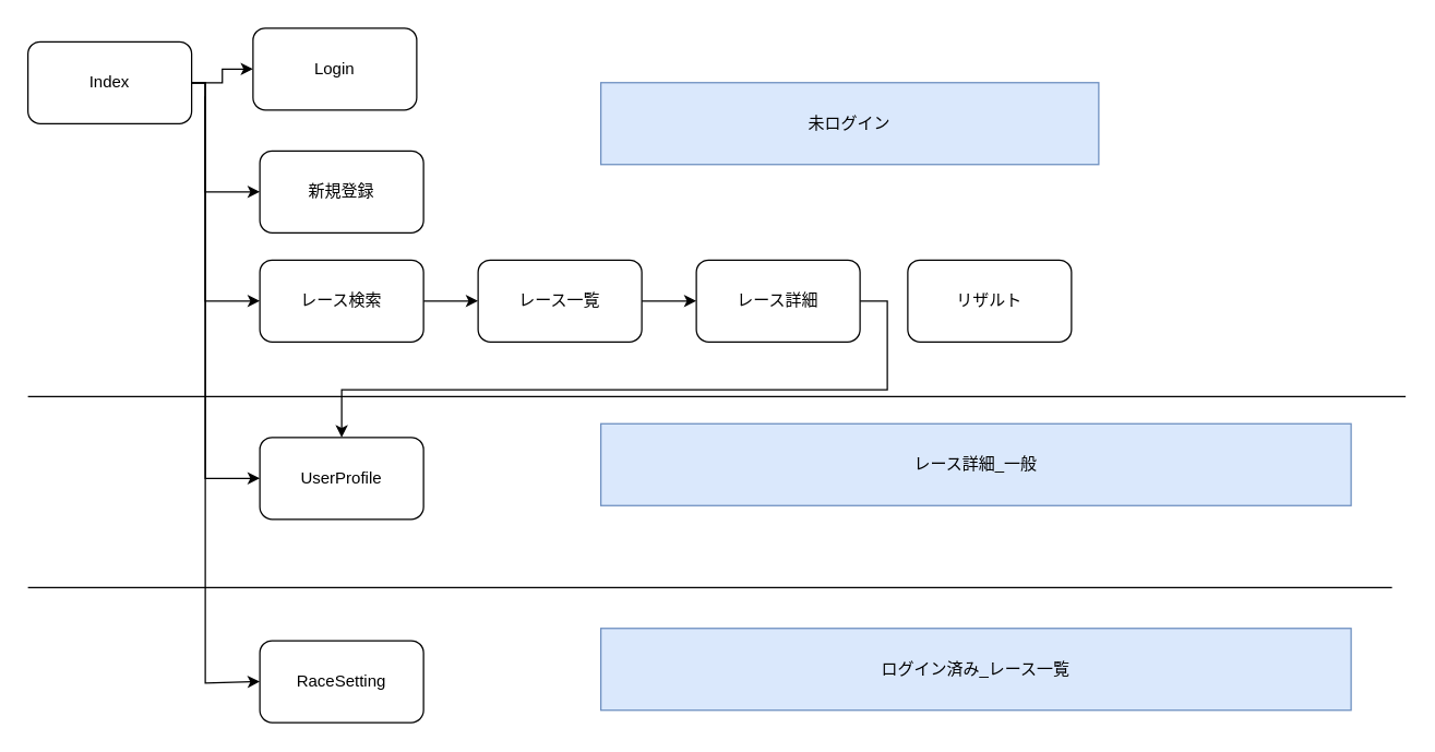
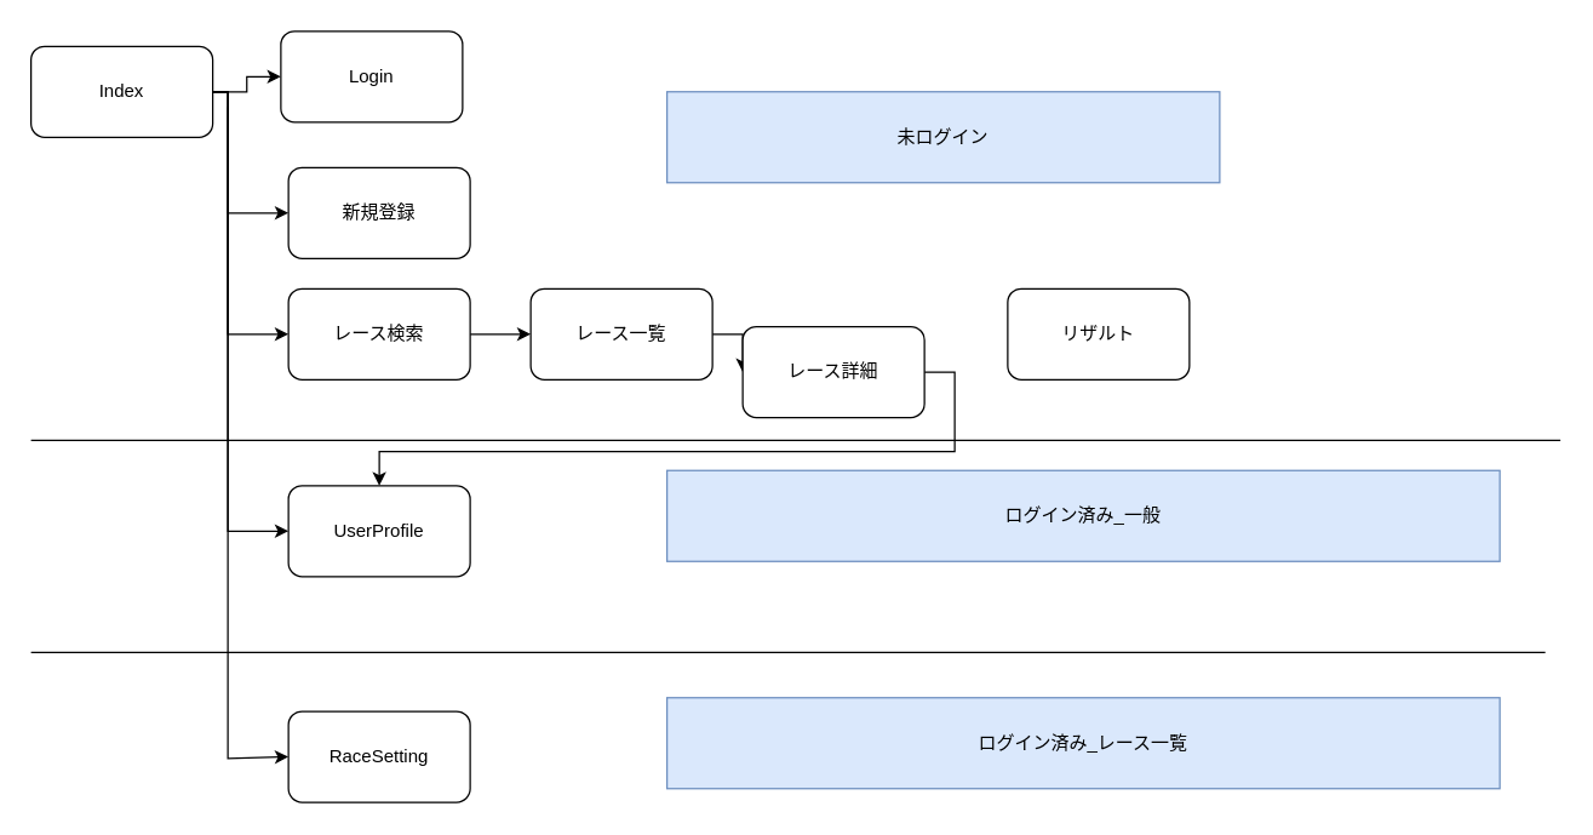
  <mxCell id="0" />
  <mxCell id="1" parent="0" />
  <mxCell id="2" style="edgeStyle=orthogonalEdgeStyle;rounded=0;orthogonalLoop=1;jettySize=auto;html=1;exitX=1;exitY=0.5;exitDx=0;exitDy=0;entryX=0;entryY=0.5;entryDx=0;entryDy=0;" edge="1" parent="1" source="3" target="7"><mxGeometry relative="1" as="geometry" /></mxCell>
  <mxCell id="3" value="Index" style="rounded=1;whiteSpace=wrap;html=1;" vertex="1" parent="1"><mxGeometry x="20" y="30" width="120" height="60" as="geometry" /></mxCell>
  <mxCell id="4" value="RaceSetting" style="rounded=1;whiteSpace=wrap;html=1;" vertex="1" parent="1"><mxGeometry x="190" y="469" width="120" height="60" as="geometry" /></mxCell>
  <mxCell id="5" value="新規登録" style="rounded=1;whiteSpace=wrap;html=1;" vertex="1" parent="1"><mxGeometry x="190" y="110" width="120" height="60" as="geometry" /></mxCell>
  <mxCell id="6" value="UserProfile" style="rounded=1;whiteSpace=wrap;html=1;" vertex="1" parent="1"><mxGeometry x="190" y="320" width="120" height="60" as="geometry" /></mxCell>
  <mxCell id="7" value="Login" style="rounded=1;whiteSpace=wrap;html=1;" vertex="1" parent="1"><mxGeometry x="185" y="20" width="120" height="60" as="geometry" /></mxCell>
  <mxCell id="8" value="" style="endArrow=none;html=1;" edge="1" parent="1"><mxGeometry width="50" height="50" relative="1" as="geometry"><mxPoint x="20" y="290" as="sourcePoint" /><mxPoint x="1030" y="290" as="targetPoint" /></mxGeometry></mxCell>
  <mxCell id="9" style="edgeStyle=orthogonalEdgeStyle;rounded=0;orthogonalLoop=1;jettySize=auto;html=1;exitX=1;exitY=0.5;exitDx=0;exitDy=0;entryX=0;entryY=0.5;entryDx=0;entryDy=0;" edge="1" parent="1" source="3" target="5"><mxGeometry relative="1" as="geometry"><mxPoint x="150" y="70" as="sourcePoint" /><mxPoint x="200" y="70" as="targetPoint" /><Array as="points"><mxPoint x="150" y="60" /><mxPoint x="150" y="140" /></Array></mxGeometry></mxCell>
  <mxCell id="10" value="未ログイン" style="rounded=0;whiteSpace=wrap;html=1;fillColor=#dae8fc;strokeColor=#6c8ebf;" vertex="1" parent="1"><mxGeometry x="440" y="60" width="365" height="60" as="geometry" /></mxCell>
- <mxCell id="11" value="レース詳細_一般" style="rounded=0;whiteSpace=wrap;html=1;fillColor=#dae8fc;strokeColor=#6c8ebf;" vertex="1" parent="1"><mxGeometry x="440" y="310" width="550" height="60" as="geometry" /></mxCell>
+ <mxCell id="11" value="ログイン済み_一般" style="rounded=0;whiteSpace=wrap;html=1;fillColor=#dae8fc;strokeColor=#6c8ebf;" vertex="1" parent="1"><mxGeometry x="440" y="310" width="550" height="60" as="geometry" /></mxCell>
  <mxCell id="12" style="edgeStyle=orthogonalEdgeStyle;rounded=0;orthogonalLoop=1;jettySize=auto;html=1;exitX=1;exitY=0.5;exitDx=0;exitDy=0;entryX=0;entryY=0.5;entryDx=0;entryDy=0;" edge="1" parent="1" source="13" target="15"><mxGeometry relative="1" as="geometry" /></mxCell>
  <mxCell id="13" value="レース検索" style="rounded=1;whiteSpace=wrap;html=1;" vertex="1" parent="1"><mxGeometry x="190" y="190" width="120" height="60" as="geometry" /></mxCell>
  <mxCell id="14" style="edgeStyle=orthogonalEdgeStyle;rounded=0;orthogonalLoop=1;jettySize=auto;html=1;exitX=1;exitY=0.5;exitDx=0;exitDy=0;entryX=0;entryY=0.5;entryDx=0;entryDy=0;" edge="1" parent="1" source="15" target="17"><mxGeometry relative="1" as="geometry" /></mxCell>
  <mxCell id="15" value="レース一覧" style="rounded=1;whiteSpace=wrap;html=1;" vertex="1" parent="1"><mxGeometry x="350" y="190" width="120" height="60" as="geometry" /></mxCell>
  <mxCell id="16" style="edgeStyle=orthogonalEdgeStyle;rounded=0;orthogonalLoop=1;jettySize=auto;html=1;exitX=1;exitY=0.5;exitDx=0;exitDy=0;" edge="1" parent="1" source="17" target="6"><mxGeometry relative="1" as="geometry" /></mxCell>
- <mxCell id="17" value="レース詳細" style="rounded=1;whiteSpace=wrap;html=1;" vertex="1" parent="1"><mxGeometry x="510" y="190" width="120" height="60" as="geometry" /></mxCell>
+ <mxCell id="17" value="レース詳細" style="rounded=1;whiteSpace=wrap;html=1;" vertex="1" parent="1"><mxGeometry x="490" y="215" width="120" height="60" as="geometry" /></mxCell>
  <mxCell id="18" value="リザルト" style="rounded=1;whiteSpace=wrap;html=1;" vertex="1" parent="1"><mxGeometry x="665" y="190" width="120" height="60" as="geometry" /></mxCell>
  <mxCell id="19" style="edgeStyle=orthogonalEdgeStyle;rounded=0;orthogonalLoop=1;jettySize=auto;html=1;exitX=1;exitY=0.5;exitDx=0;exitDy=0;entryX=0;entryY=0.5;entryDx=0;entryDy=0;" edge="1" parent="1" source="3" target="13"><mxGeometry relative="1" as="geometry"><mxPoint x="150" y="70" as="sourcePoint" /><mxPoint x="200" y="150" as="targetPoint" /><Array as="points"><mxPoint x="150" y="60" /><mxPoint x="150" y="220" /></Array></mxGeometry></mxCell>
  <mxCell id="20" value="" style="endArrow=none;html=1;" edge="1" parent="1"><mxGeometry width="50" height="50" relative="1" as="geometry"><mxPoint x="20" y="430" as="sourcePoint" /><mxPoint x="1020" y="430" as="targetPoint" /></mxGeometry></mxCell>
  <mxCell id="21" value="ログイン済み_レース一覧" style="rounded=0;whiteSpace=wrap;html=1;fillColor=#dae8fc;strokeColor=#6c8ebf;" vertex="1" parent="1"><mxGeometry x="440" y="460" width="550" height="60" as="geometry" /></mxCell>
  <mxCell id="22" style="edgeStyle=orthogonalEdgeStyle;rounded=0;orthogonalLoop=1;jettySize=auto;html=1;exitX=1;exitY=0.5;exitDx=0;exitDy=0;entryX=0;entryY=0.5;entryDx=0;entryDy=0;" edge="1" parent="1" target="6"><mxGeometry relative="1" as="geometry"><mxPoint x="150" y="70" as="sourcePoint" /><mxPoint x="200" y="230" as="targetPoint" /><Array as="points"><mxPoint x="150" y="350" /></Array></mxGeometry></mxCell>
  <mxCell id="23" style="edgeStyle=orthogonalEdgeStyle;rounded=0;orthogonalLoop=1;jettySize=auto;html=1;exitX=1;exitY=0.5;exitDx=0;exitDy=0;entryX=0;entryY=0.5;entryDx=0;entryDy=0;" edge="1" parent="1" source="3" target="4"><mxGeometry relative="1" as="geometry"><mxPoint x="160" y="80" as="sourcePoint" /><mxPoint x="200" y="360" as="targetPoint" /><Array as="points"><mxPoint x="150" y="60" /><mxPoint x="150" y="500" /></Array></mxGeometry></mxCell>
